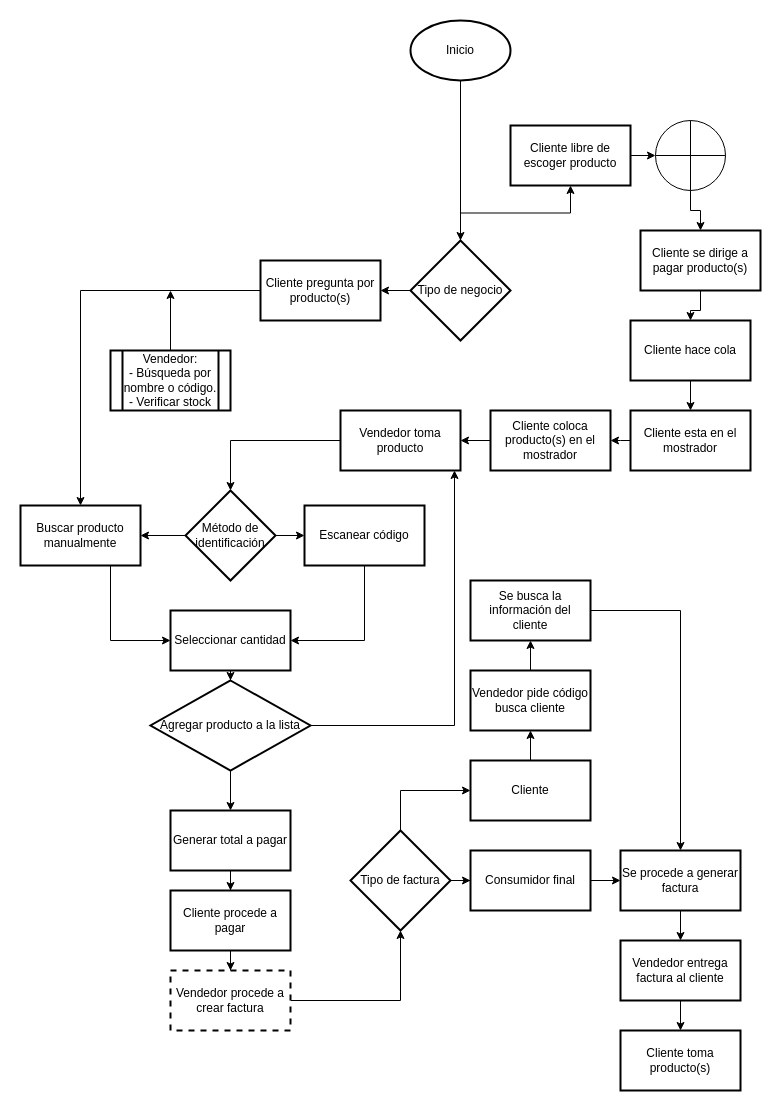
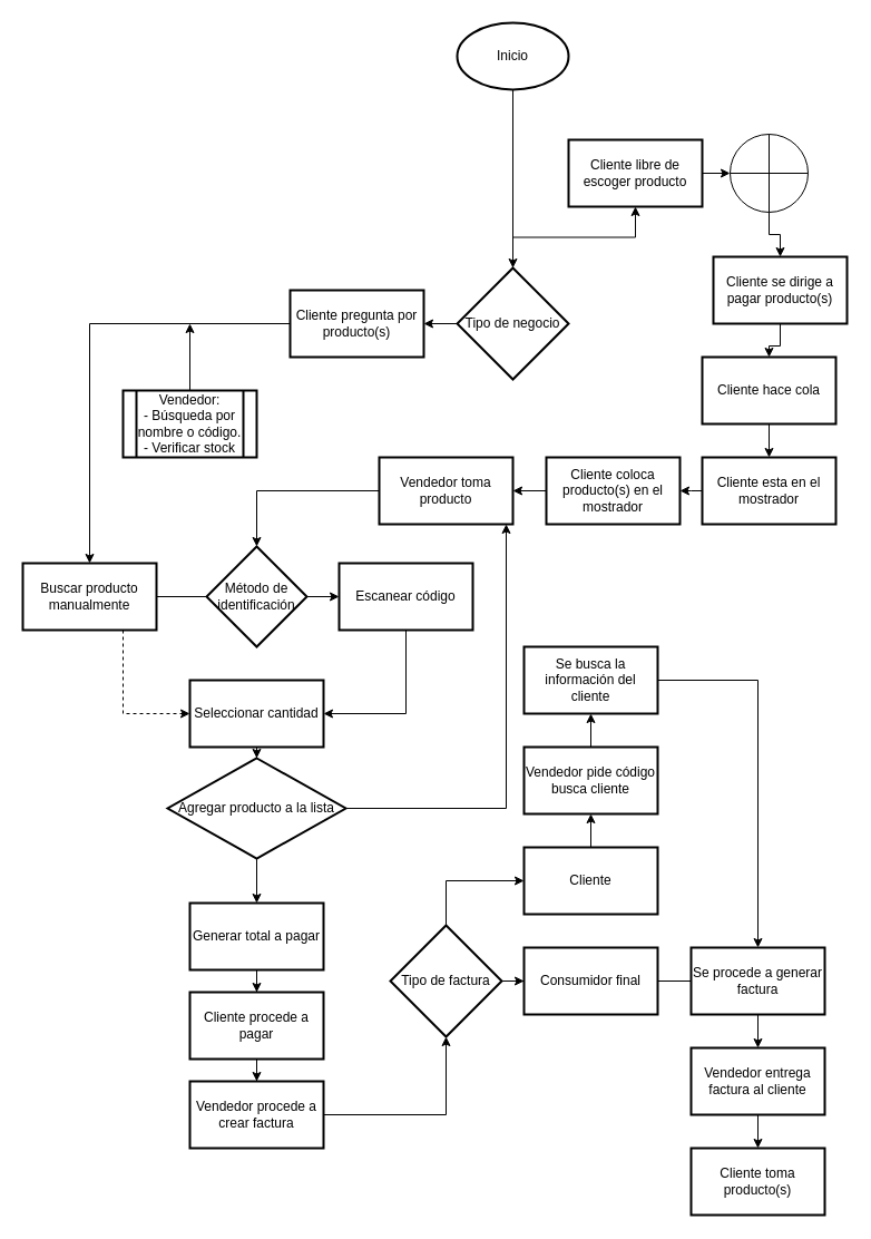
  <mxCell id="0" />
  <mxCell id="1" parent="0" />
  <mxCell id="2" style="edgeStyle=orthogonalEdgeStyle;rounded=0;orthogonalLoop=1;jettySize=auto;html=1;" edge="1" parent="1" source="3" target="50"><mxGeometry relative="1" as="geometry" /></mxCell>
  <mxCell id="3" value="Inicio" style="strokeWidth=2;html=1;shape=mxgraph.flowchart.start_1;whiteSpace=wrap;" vertex="1" parent="1"><mxGeometry x="410" y="20" width="100" height="60" as="geometry" /></mxCell>
  <mxCell id="4" value="" style="edgeStyle=orthogonalEdgeStyle;rounded=0;orthogonalLoop=1;jettySize=auto;html=1;" edge="1" parent="1" source="5" target="7"><mxGeometry relative="1" as="geometry" /></mxCell>
  <mxCell id="5" value="Cliente se dirige a pagar producto(s)" style="whiteSpace=wrap;html=1;strokeWidth=2;" vertex="1" parent="1"><mxGeometry x="640" y="230" width="120" height="60" as="geometry" /></mxCell>
  <mxCell id="6" value="" style="edgeStyle=orthogonalEdgeStyle;rounded=0;orthogonalLoop=1;jettySize=auto;html=1;" edge="1" parent="1" source="7" target="9"><mxGeometry relative="1" as="geometry" /></mxCell>
  <mxCell id="7" value="Cliente hace cola" style="whiteSpace=wrap;html=1;strokeWidth=2;" vertex="1" parent="1"><mxGeometry x="630" y="320" width="120" height="60" as="geometry" /></mxCell>
  <mxCell id="8" value="" style="edgeStyle=orthogonalEdgeStyle;rounded=0;orthogonalLoop=1;jettySize=auto;html=1;" edge="1" parent="1" source="9" target="11"><mxGeometry relative="1" as="geometry"><Array as="points"><mxPoint x="620" y="440" /><mxPoint x="620" y="440" /></Array></mxGeometry></mxCell>
  <mxCell id="9" value="Cliente esta en el mostrador" style="whiteSpace=wrap;html=1;strokeWidth=2;" vertex="1" parent="1"><mxGeometry x="630" y="410" width="120" height="60" as="geometry" /></mxCell>
  <mxCell id="10" value="" style="edgeStyle=orthogonalEdgeStyle;rounded=0;orthogonalLoop=1;jettySize=auto;html=1;" edge="1" parent="1" source="11" target="13"><mxGeometry relative="1" as="geometry" /></mxCell>
  <mxCell id="11" value="Cliente coloca producto(s) en el mostrador" style="whiteSpace=wrap;html=1;strokeWidth=2;" vertex="1" parent="1"><mxGeometry x="490" y="410" width="120" height="60" as="geometry" /></mxCell>
  <mxCell id="12" value="" style="edgeStyle=orthogonalEdgeStyle;rounded=0;orthogonalLoop=1;jettySize=auto;html=1;" edge="1" parent="1" source="13" target="16"><mxGeometry relative="1" as="geometry" /></mxCell>
  <mxCell id="13" value="Vendedor toma producto" style="whiteSpace=wrap;html=1;strokeWidth=2;" vertex="1" parent="1"><mxGeometry x="340" y="410" width="120" height="60" as="geometry" /></mxCell>
  <mxCell id="14" value="" style="edgeStyle=orthogonalEdgeStyle;rounded=0;orthogonalLoop=1;jettySize=auto;html=1;" edge="1" parent="1" source="16" target="18"><mxGeometry relative="1" as="geometry" /></mxCell>
- <mxCell id="15" value="" style="edgeStyle=orthogonalEdgeStyle;rounded=0;orthogonalLoop=1;jettySize=auto;html=1;" edge="1" parent="1" source="16" target="20"><mxGeometry relative="1" as="geometry" /></mxCell>
+ <mxCell id="15" value="" style="edgeStyle=orthogonalEdgeStyle;rounded=0;orthogonalLoop=1;jettySize=auto;html=1;endArrow=none;" edge="1" parent="1" source="16" target="20"><mxGeometry relative="1" as="geometry" /></mxCell>
  <mxCell id="16" value="Método de identificación" style="rhombus;whiteSpace=wrap;html=1;strokeWidth=2;" vertex="1" parent="1"><mxGeometry x="185" y="490" width="90" height="90" as="geometry" /></mxCell>
  <mxCell id="17" style="edgeStyle=orthogonalEdgeStyle;rounded=0;orthogonalLoop=1;jettySize=auto;html=1;entryX=1;entryY=0.5;entryDx=0;entryDy=0;" edge="1" parent="1" source="18" target="22"><mxGeometry relative="1" as="geometry"><Array as="points"><mxPoint x="364" y="640" /></Array></mxGeometry></mxCell>
  <mxCell id="18" value="Escanear código" style="whiteSpace=wrap;html=1;strokeWidth=2;" vertex="1" parent="1"><mxGeometry x="304" y="505" width="120" height="60" as="geometry" /></mxCell>
- <mxCell id="19" value="" style="edgeStyle=orthogonalEdgeStyle;rounded=0;orthogonalLoop=1;jettySize=auto;html=1;" edge="1" parent="1" source="20" target="22"><mxGeometry relative="1" as="geometry"><Array as="points"><mxPoint x="110" y="640" /></Array></mxGeometry></mxCell>
+ <mxCell id="19" value="" style="edgeStyle=orthogonalEdgeStyle;rounded=0;orthogonalLoop=1;jettySize=auto;html=1;dashed=1;" edge="1" parent="1" source="20" target="22"><mxGeometry relative="1" as="geometry"><Array as="points"><mxPoint x="110" y="640" /></Array></mxGeometry></mxCell>
  <mxCell id="20" value="Buscar producto manualmente" style="whiteSpace=wrap;html=1;strokeWidth=2;" vertex="1" parent="1"><mxGeometry x="20" y="505" width="120" height="60" as="geometry" /></mxCell>
  <mxCell id="21" value="" style="edgeStyle=orthogonalEdgeStyle;rounded=0;orthogonalLoop=1;jettySize=auto;html=1;" edge="1" parent="1" source="22" target="25"><mxGeometry relative="1" as="geometry"><mxPoint x="260" y="990" as="targetPoint" /></mxGeometry></mxCell>
  <mxCell id="22" value="Seleccionar cantidad" style="whiteSpace=wrap;html=1;strokeWidth=2;" vertex="1" parent="1"><mxGeometry x="170" y="610" width="120" height="60" as="geometry" /></mxCell>
  <mxCell id="23" value="" style="edgeStyle=orthogonalEdgeStyle;rounded=0;orthogonalLoop=1;jettySize=auto;html=1;" edge="1" parent="1" source="25" target="30"><mxGeometry relative="1" as="geometry" /></mxCell>
  <mxCell id="24" style="edgeStyle=orthogonalEdgeStyle;rounded=0;orthogonalLoop=1;jettySize=auto;html=1;entryX=0.95;entryY=1;entryDx=0;entryDy=0;entryPerimeter=0;" edge="1" parent="1" source="25" target="13"><mxGeometry relative="1" as="geometry" /></mxCell>
  <mxCell id="25" value="Agregar producto a la lista" style="strokeWidth=2;html=1;shape=mxgraph.flowchart.decision;whiteSpace=wrap;" vertex="1" parent="1"><mxGeometry x="150" y="680" width="160" height="90" as="geometry" /></mxCell>
  <mxCell id="26" value="" style="edgeStyle=orthogonalEdgeStyle;rounded=0;orthogonalLoop=1;jettySize=auto;html=1;" edge="1" parent="1" source="28" target="36"><mxGeometry relative="1" as="geometry"><Array as="points"><mxPoint x="400" y="790" /></Array></mxGeometry></mxCell>
  <mxCell id="27" value="" style="edgeStyle=orthogonalEdgeStyle;rounded=0;orthogonalLoop=1;jettySize=auto;html=1;" edge="1" parent="1" source="28" target="38"><mxGeometry relative="1" as="geometry" /></mxCell>
  <mxCell id="28" value="Tipo de factura" style="strokeWidth=2;html=1;shape=mxgraph.flowchart.decision;whiteSpace=wrap;" vertex="1" parent="1"><mxGeometry x="350" y="830" width="100" height="100" as="geometry" /></mxCell>
  <mxCell id="29" value="" style="edgeStyle=orthogonalEdgeStyle;rounded=0;orthogonalLoop=1;jettySize=auto;html=1;" edge="1" parent="1" source="30" target="32"><mxGeometry relative="1" as="geometry" /></mxCell>
  <mxCell id="30" value="Generar total a pagar" style="whiteSpace=wrap;html=1;strokeWidth=2;" vertex="1" parent="1"><mxGeometry x="170" y="810" width="120" height="60" as="geometry" /></mxCell>
  <mxCell id="31" value="" style="edgeStyle=orthogonalEdgeStyle;rounded=0;orthogonalLoop=1;jettySize=auto;html=1;" edge="1" parent="1" source="32" target="34"><mxGeometry relative="1" as="geometry" /></mxCell>
  <mxCell id="32" value="Cliente procede a pagar" style="whiteSpace=wrap;html=1;strokeWidth=2;" vertex="1" parent="1"><mxGeometry x="170" y="890" width="120" height="60" as="geometry" /></mxCell>
  <mxCell id="33" style="edgeStyle=orthogonalEdgeStyle;rounded=0;orthogonalLoop=1;jettySize=auto;html=1;entryX=0.5;entryY=1;entryDx=0;entryDy=0;entryPerimeter=0;" edge="1" parent="1" source="34" target="28"><mxGeometry relative="1" as="geometry" /></mxCell>
- <mxCell id="34" value="Vendedor procede a crear factura" style="whiteSpace=wrap;html=1;strokeWidth=2;dashed=1;" vertex="1" parent="1"><mxGeometry x="170" y="970" width="120" height="60" as="geometry" /></mxCell>
+ <mxCell id="34" value="Vendedor procede a crear factura" style="whiteSpace=wrap;html=1;strokeWidth=2;" vertex="1" parent="1"><mxGeometry x="170" y="970" width="120" height="60" as="geometry" /></mxCell>
  <mxCell id="35" value="" style="edgeStyle=orthogonalEdgeStyle;rounded=0;orthogonalLoop=1;jettySize=auto;html=1;" edge="1" parent="1" source="36" target="40"><mxGeometry relative="1" as="geometry" /></mxCell>
  <mxCell id="36" value="Cliente" style="whiteSpace=wrap;html=1;strokeWidth=2;" vertex="1" parent="1"><mxGeometry x="470" y="760" width="120" height="60" as="geometry" /></mxCell>
- <mxCell id="37" value="" style="edgeStyle=orthogonalEdgeStyle;rounded=0;orthogonalLoop=1;jettySize=auto;html=1;" edge="1" parent="1" source="38" target="44"><mxGeometry relative="1" as="geometry" /></mxCell>
+ <mxCell id="37" value="" style="edgeStyle=orthogonalEdgeStyle;rounded=0;orthogonalLoop=1;jettySize=auto;html=1;endArrow=none;" edge="1" parent="1" source="38" target="44"><mxGeometry relative="1" as="geometry" /></mxCell>
  <mxCell id="38" value="Consumidor final" style="whiteSpace=wrap;html=1;strokeWidth=2;" vertex="1" parent="1"><mxGeometry x="470" y="850" width="120" height="60" as="geometry" /></mxCell>
  <mxCell id="39" value="" style="edgeStyle=orthogonalEdgeStyle;rounded=0;orthogonalLoop=1;jettySize=auto;html=1;" edge="1" parent="1" source="40" target="42"><mxGeometry relative="1" as="geometry" /></mxCell>
  <mxCell id="40" value="Vendedor pide código busca cliente" style="whiteSpace=wrap;html=1;strokeWidth=2;" vertex="1" parent="1"><mxGeometry x="470" y="670" width="120" height="60" as="geometry" /></mxCell>
  <mxCell id="41" style="edgeStyle=orthogonalEdgeStyle;rounded=0;orthogonalLoop=1;jettySize=auto;html=1;" edge="1" parent="1" source="42" target="44"><mxGeometry relative="1" as="geometry" /></mxCell>
  <mxCell id="42" value="Se busca la información del cliente" style="whiteSpace=wrap;html=1;strokeWidth=2;" vertex="1" parent="1"><mxGeometry x="470" y="580" width="120" height="60" as="geometry" /></mxCell>
  <mxCell id="43" value="" style="edgeStyle=orthogonalEdgeStyle;rounded=0;orthogonalLoop=1;jettySize=auto;html=1;" edge="1" parent="1" source="44" target="46"><mxGeometry relative="1" as="geometry" /></mxCell>
  <mxCell id="44" value="Se procede a generar factura" style="whiteSpace=wrap;html=1;strokeWidth=2;" vertex="1" parent="1"><mxGeometry x="620" y="850" width="120" height="60" as="geometry" /></mxCell>
  <mxCell id="45" value="" style="edgeStyle=orthogonalEdgeStyle;rounded=0;orthogonalLoop=1;jettySize=auto;html=1;" edge="1" parent="1" source="46" target="47"><mxGeometry relative="1" as="geometry" /></mxCell>
  <mxCell id="46" value="Vendedor entrega factura al cliente" style="whiteSpace=wrap;html=1;strokeWidth=2;" vertex="1" parent="1"><mxGeometry x="620" y="940" width="120" height="60" as="geometry" /></mxCell>
  <mxCell id="47" value="Cliente toma producto(s)" style="whiteSpace=wrap;html=1;strokeWidth=2;" vertex="1" parent="1"><mxGeometry x="620" y="1030" width="120" height="60" as="geometry" /></mxCell>
  <mxCell id="48" value="" style="edgeStyle=orthogonalEdgeStyle;rounded=0;orthogonalLoop=1;jettySize=auto;html=1;" edge="1" parent="1" source="50" target="52"><mxGeometry relative="1" as="geometry" /></mxCell>
  <mxCell id="49" value="" style="edgeStyle=orthogonalEdgeStyle;rounded=0;orthogonalLoop=1;jettySize=auto;html=1;" edge="1" parent="1" source="50" target="54"><mxGeometry relative="1" as="geometry" /></mxCell>
  <mxCell id="50" value="Tipo de negocio" style="strokeWidth=2;html=1;shape=mxgraph.flowchart.decision;whiteSpace=wrap;" vertex="1" parent="1"><mxGeometry x="410" y="240" width="100" height="100" as="geometry" /></mxCell>
  <mxCell id="51" style="edgeStyle=orthogonalEdgeStyle;rounded=0;orthogonalLoop=1;jettySize=auto;html=1;entryX=0;entryY=0.5;entryDx=0;entryDy=0;entryPerimeter=0;" edge="1" parent="1" source="52" target="58"><mxGeometry relative="1" as="geometry" /></mxCell>
  <mxCell id="52" value="Cliente libre de escoger producto" style="whiteSpace=wrap;html=1;strokeWidth=2;" vertex="1" parent="1"><mxGeometry x="510" y="125" width="120" height="60" as="geometry" /></mxCell>
  <mxCell id="53" style="edgeStyle=orthogonalEdgeStyle;rounded=0;orthogonalLoop=1;jettySize=auto;html=1;" edge="1" parent="1" source="54" target="20"><mxGeometry relative="1" as="geometry" /></mxCell>
  <mxCell id="54" value="Cliente pregunta por producto(s)" style="whiteSpace=wrap;html=1;strokeWidth=2;" vertex="1" parent="1"><mxGeometry x="260" y="260" width="120" height="60" as="geometry" /></mxCell>
  <mxCell id="55" style="edgeStyle=orthogonalEdgeStyle;rounded=0;orthogonalLoop=1;jettySize=auto;html=1;" edge="1" parent="1" source="56"><mxGeometry relative="1" as="geometry"><mxPoint x="170" y="290" as="targetPoint" /></mxGeometry></mxCell>
  <mxCell id="56" value="Vendedor:&lt;br&gt;- Búsqueda por nombre o código.&lt;br&gt;- Verificar stock" style="shape=process;whiteSpace=wrap;html=1;backgroundOutline=1;strokeWidth=2;" vertex="1" parent="1"><mxGeometry x="110" y="350" width="120" height="60" as="geometry" /></mxCell>
  <mxCell id="57" style="edgeStyle=orthogonalEdgeStyle;rounded=0;orthogonalLoop=1;jettySize=auto;html=1;entryX=0.5;entryY=0;entryDx=0;entryDy=0;" edge="1" parent="1" source="58" target="5"><mxGeometry relative="1" as="geometry" /></mxCell>
  <mxCell id="58" value="" style="verticalLabelPosition=bottom;verticalAlign=top;html=1;shape=mxgraph.flowchart.summing_function;" vertex="1" parent="1"><mxGeometry x="655" y="120" width="70" height="70" as="geometry" /></mxCell>
